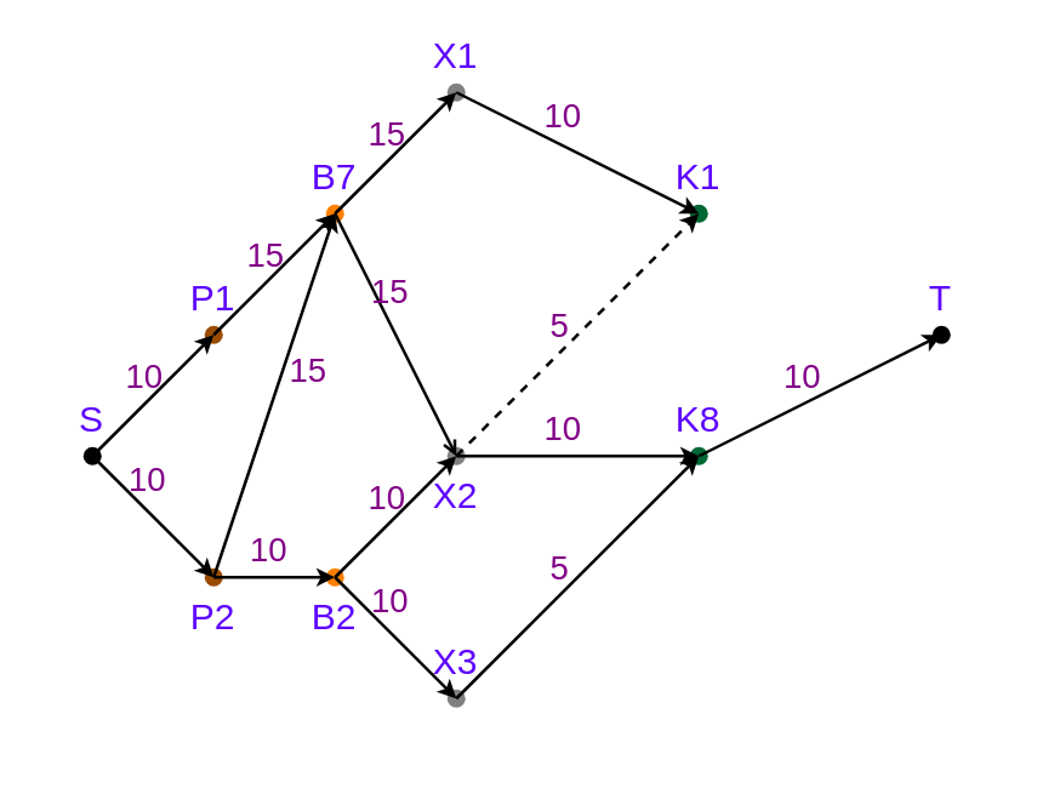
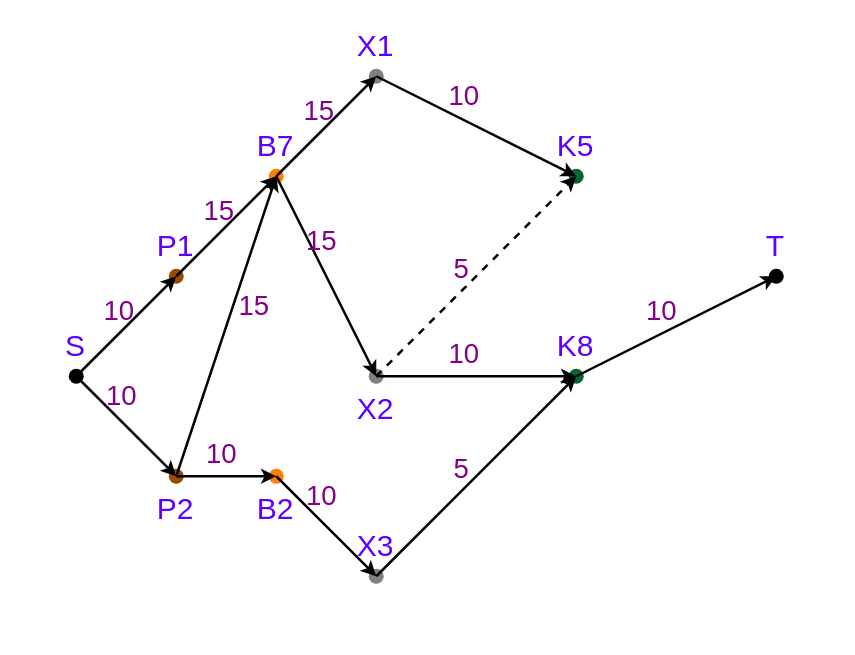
  <mxCell id="0" />
  <mxCell id="1" parent="0" />
  <mxCell id="2" value="P1" style="shape=waypoint;sketch=0;fillStyle=solid;size=6;pointerEvents=1;points=[];fillColor=none;resizable=0;rotatable=0;perimeter=centerPerimeter;snapToPoint=1;align=center;spacingRight=0;spacingBottom=25;fontColor=#5D00FF;strokeColor=#994C00;" parent="1" vertex="1"><mxGeometry x="60" y="100" width="20" height="20" as="geometry" /></mxCell>
  <mxCell id="3" value="S" style="shape=waypoint;sketch=0;fillStyle=solid;size=6;pointerEvents=1;points=[];fillColor=none;resizable=0;rotatable=0;perimeter=centerPerimeter;snapToPoint=1;align=center;spacingRight=0;spacingBottom=25;fontColor=#5D00FF;spacing=2;strokeWidth=1;" parent="1" vertex="1"><mxGeometry x="20" y="140" width="20" height="20" as="geometry" /></mxCell>
  <mxCell id="4" value="P2" style="shape=waypoint;sketch=0;fillStyle=solid;size=6;pointerEvents=1;points=[];fillColor=none;resizable=0;rotatable=0;perimeter=centerPerimeter;snapToPoint=1;align=center;spacingRight=0;spacingBottom=-25;fontColor=#5D00FF;strokeColor=#994C00;" parent="1" vertex="1"><mxGeometry x="60" y="180" width="20" height="20" as="geometry" /></mxCell>
  <mxCell id="5" value="B7" style="shape=waypoint;sketch=0;fillStyle=solid;size=6;pointerEvents=1;points=[];fillColor=none;resizable=0;rotatable=0;perimeter=centerPerimeter;snapToPoint=1;align=center;spacingRight=0;spacingBottom=25;fontColor=#5D00FF;spacing=2;strokeWidth=1;strokeColor=#FF8000;" parent="1" vertex="1"><mxGeometry x="100" y="60" width="20" height="20" as="geometry" /></mxCell>
  <mxCell id="6" value="B2" style="shape=waypoint;sketch=0;fillStyle=solid;size=6;pointerEvents=1;points=[];fillColor=none;resizable=0;rotatable=0;perimeter=centerPerimeter;snapToPoint=1;align=center;spacingRight=0;spacingBottom=-25;fontColor=#5D00FF;strokeColor=#FF8000;" parent="1" vertex="1"><mxGeometry x="100" y="180" width="20" height="20" as="geometry" /></mxCell>
  <mxCell id="7" value="X2" style="shape=waypoint;sketch=0;fillStyle=solid;size=6;pointerEvents=1;points=[];fillColor=none;resizable=0;rotatable=0;perimeter=centerPerimeter;snapToPoint=1;align=center;spacingRight=0;spacingBottom=-25;fontColor=#5D00FF;strokeColor=#808080;" parent="1" vertex="1"><mxGeometry x="140" y="140" width="20" height="20" as="geometry" /></mxCell>
  <mxCell id="8" value="X1" style="shape=waypoint;sketch=0;fillStyle=solid;size=6;pointerEvents=1;points=[];fillColor=none;resizable=0;rotatable=0;perimeter=centerPerimeter;snapToPoint=1;align=center;spacingRight=0;spacingBottom=25;fontColor=#5D00FF;spacing=2;strokeWidth=1;strokeColor=#808080;" parent="1" vertex="1"><mxGeometry x="140" y="20" width="20" height="20" as="geometry" /></mxCell>
  <mxCell id="9" value="X3" style="shape=waypoint;sketch=0;fillStyle=solid;size=6;pointerEvents=1;points=[];fillColor=none;resizable=0;rotatable=0;perimeter=centerPerimeter;snapToPoint=1;align=center;spacingRight=0;spacingBottom=25;fontColor=#5D00FF;strokeColor=#808080;" parent="1" vertex="1"><mxGeometry x="140" y="220" width="20" height="20" as="geometry" /></mxCell>
  <mxCell id="10" value="T" style="shape=waypoint;sketch=0;fillStyle=solid;size=6;pointerEvents=1;points=[];fillColor=none;resizable=0;rotatable=0;perimeter=centerPerimeter;snapToPoint=1;align=center;spacingRight=0;spacingBottom=25;fontColor=#5D00FF;" parent="1" vertex="1"><mxGeometry x="300" y="100" width="20" height="20" as="geometry" /></mxCell>
  <mxCell id="11" value="K8" style="shape=waypoint;sketch=0;fillStyle=solid;size=6;pointerEvents=1;points=[];fillColor=none;resizable=0;rotatable=0;perimeter=centerPerimeter;snapToPoint=1;align=center;spacingRight=0;spacingBottom=25;fontColor=#5D00FF;strokeColor=#006633;" parent="1" vertex="1"><mxGeometry x="220" y="140" width="20" height="20" as="geometry" /></mxCell>
- <mxCell id="12" value="K1" style="shape=waypoint;sketch=0;fillStyle=solid;size=6;pointerEvents=1;points=[];fillColor=none;resizable=0;rotatable=0;perimeter=centerPerimeter;snapToPoint=1;align=center;spacingRight=0;spacingBottom=25;fontColor=#5D00FF;strokeColor=#006633;" parent="1" vertex="1"><mxGeometry x="220" y="60" width="20" height="20" as="geometry" /></mxCell>
+ <mxCell id="12" value="K5" style="shape=waypoint;sketch=0;fillStyle=solid;size=6;pointerEvents=1;points=[];fillColor=none;resizable=0;rotatable=0;perimeter=centerPerimeter;snapToPoint=1;align=center;spacingRight=0;spacingBottom=25;fontColor=#5D00FF;strokeColor=#006633;" parent="1" vertex="1"><mxGeometry x="220" y="60" width="20" height="20" as="geometry" /></mxCell>
  <mxCell id="13" value="" style="endArrow=classic;html=1;rounded=0;endSize=3;" parent="1" source="3" target="2" edge="1"><mxGeometry width="50" height="50" relative="1" as="geometry"><mxPoint x="150" y="130" as="sourcePoint" /><mxPoint x="200" y="80" as="targetPoint" /></mxGeometry></mxCell>
  <mxCell id="14" value="10" style="edgeLabel;html=1;align=center;verticalAlign=bottom;resizable=0;points=[];labelBackgroundColor=none;labelBorderColor=none;textShadow=0;fontColor=#820187;labelPosition=center;verticalLabelPosition=top;" parent="13" vertex="1" connectable="0"><mxGeometry x="-0.149" y="1" relative="1" as="geometry"><mxPoint as="offset" /></mxGeometry></mxCell>
  <mxCell id="15" value="" style="endArrow=classic;html=1;rounded=0;endSize=3;" parent="1" source="3" target="4" edge="1"><mxGeometry width="50" height="50" relative="1" as="geometry"><mxPoint x="40" y="160" as="sourcePoint" /><mxPoint x="80" y="120" as="targetPoint" /></mxGeometry></mxCell>
  <mxCell id="16" value="10" style="edgeLabel;html=1;align=center;verticalAlign=bottom;resizable=0;points=[];labelBackgroundColor=none;labelBorderColor=none;textShadow=0;fontColor=#820187;labelPosition=center;verticalLabelPosition=top;" parent="15" vertex="1" connectable="0"><mxGeometry x="-0.149" y="1" relative="1" as="geometry"><mxPoint as="offset" /></mxGeometry></mxCell>
  <mxCell id="17" value="" style="endArrow=classic;html=1;rounded=0;exitX=0.69;exitY=0.46;exitDx=0;exitDy=0;exitPerimeter=0;endSize=3;" parent="1" source="2" target="5" edge="1"><mxGeometry width="50" height="50" relative="1" as="geometry"><mxPoint x="110" y="110" as="sourcePoint" /><mxPoint x="110" y="110" as="targetPoint" /></mxGeometry></mxCell>
  <mxCell id="18" value="15" style="edgeLabel;html=1;align=center;verticalAlign=bottom;resizable=0;points=[];labelBackgroundColor=none;labelBorderColor=none;textShadow=0;fontColor=#820187;labelPosition=center;verticalLabelPosition=top;" parent="17" vertex="1" connectable="0"><mxGeometry x="-0.149" y="1" relative="1" as="geometry"><mxPoint as="offset" /></mxGeometry></mxCell>
  <mxCell id="19" value="" style="endArrow=classic;html=1;rounded=0;endSize=3;" parent="1" source="4" target="6" edge="1"><mxGeometry width="50" height="50" relative="1" as="geometry"><mxPoint x="100" y="170" as="sourcePoint" /><mxPoint x="140" y="130" as="targetPoint" /></mxGeometry></mxCell>
  <mxCell id="20" value="10" style="edgeLabel;html=1;align=center;verticalAlign=bottom;resizable=0;points=[];labelBackgroundColor=none;labelBorderColor=none;textShadow=0;fontColor=#820187;labelPosition=center;verticalLabelPosition=top;" parent="19" vertex="1" connectable="0"><mxGeometry x="-0.149" y="1" relative="1" as="geometry"><mxPoint as="offset" /></mxGeometry></mxCell>
  <mxCell id="21" value="" style="endArrow=classic;html=1;rounded=0;endSize=3;" parent="1" source="9" target="11" edge="1"><mxGeometry width="50" height="50" relative="1" as="geometry"><mxPoint x="170" y="210" as="sourcePoint" /><mxPoint x="210" y="170" as="targetPoint" /></mxGeometry></mxCell>
  <mxCell id="22" value="5" style="edgeLabel;html=1;align=center;verticalAlign=bottom;resizable=0;points=[];labelBackgroundColor=none;labelBorderColor=none;textShadow=0;fontColor=#820187;labelPosition=center;verticalLabelPosition=top;" parent="21" vertex="1" connectable="0"><mxGeometry x="-0.149" y="1" relative="1" as="geometry"><mxPoint as="offset" /></mxGeometry></mxCell>
  <mxCell id="23" value="" style="endArrow=classic;html=1;rounded=0;endSize=3;" parent="1" source="11" target="10" edge="1"><mxGeometry width="50" height="50" relative="1" as="geometry"><mxPoint x="254.5" y="150" as="sourcePoint" /><mxPoint x="294.5" y="110" as="targetPoint" /></mxGeometry></mxCell>
  <mxCell id="24" value="10" style="edgeLabel;html=1;align=center;verticalAlign=bottom;resizable=0;points=[];labelBackgroundColor=none;labelBorderColor=none;textShadow=0;fontColor=#820187;labelPosition=center;verticalLabelPosition=top;" parent="23" vertex="1" connectable="0"><mxGeometry x="-0.149" y="1" relative="1" as="geometry"><mxPoint as="offset" /></mxGeometry></mxCell>
  <mxCell id="25" value="" style="endArrow=classic;html=1;rounded=0;endSize=3;" parent="1" source="8" target="12" edge="1"><mxGeometry width="50" height="50" relative="1" as="geometry"><mxPoint x="170" y="30" as="sourcePoint" /><mxPoint x="210" y="30" as="targetPoint" /></mxGeometry></mxCell>
  <mxCell id="26" value="10" style="edgeLabel;html=1;align=center;verticalAlign=bottom;resizable=0;points=[];labelBackgroundColor=none;labelBorderColor=none;textShadow=0;fontColor=#820187;labelPosition=center;verticalLabelPosition=top;" parent="25" vertex="1" connectable="0"><mxGeometry x="-0.149" y="1" relative="1" as="geometry"><mxPoint as="offset" /></mxGeometry></mxCell>
  <mxCell id="27" value="" style="endArrow=classic;html=1;rounded=0;endSize=3;" parent="1" source="5" target="8" edge="1"><mxGeometry width="50" height="50" relative="1" as="geometry"><mxPoint x="120" y="80" as="sourcePoint" /><mxPoint x="160" y="40" as="targetPoint" /></mxGeometry></mxCell>
  <mxCell id="28" value="15" style="edgeLabel;html=1;align=center;verticalAlign=bottom;resizable=0;points=[];labelBackgroundColor=none;labelBorderColor=none;textShadow=0;fontColor=#820187;labelPosition=center;verticalLabelPosition=top;" parent="27" vertex="1" connectable="0"><mxGeometry x="-0.149" y="1" relative="1" as="geometry"><mxPoint as="offset" /></mxGeometry></mxCell>
- <mxCell id="29" value="" style="endArrow=open;html=1;rounded=0;endSize=3;" parent="1" source="5" target="7" edge="1"><mxGeometry width="50" height="50" relative="1" as="geometry"><mxPoint x="120" y="100" as="sourcePoint" /><mxPoint x="160" y="100" as="targetPoint" /></mxGeometry></mxCell>
+ <mxCell id="29" value="" style="endArrow=classic;html=1;rounded=0;endSize=3;" parent="1" source="5" target="7" edge="1"><mxGeometry width="50" height="50" relative="1" as="geometry"><mxPoint x="120" y="100" as="sourcePoint" /><mxPoint x="160" y="100" as="targetPoint" /></mxGeometry></mxCell>
  <mxCell id="30" value="15" style="edgeLabel;html=1;align=center;verticalAlign=bottom;resizable=0;points=[];labelBackgroundColor=none;labelBorderColor=none;textShadow=0;fontColor=#820187;labelPosition=center;verticalLabelPosition=top;" parent="29" vertex="1" connectable="0"><mxGeometry x="-0.149" y="1" relative="1" as="geometry"><mxPoint as="offset" /></mxGeometry></mxCell>
  <mxCell id="31" value="" style="endArrow=classic;html=1;rounded=0;endSize=3;" parent="1" source="6" target="9" edge="1"><mxGeometry width="50" height="50" relative="1" as="geometry"><mxPoint x="90" y="210" as="sourcePoint" /><mxPoint x="130" y="210" as="targetPoint" /></mxGeometry></mxCell>
  <mxCell id="32" value="10" style="edgeLabel;html=1;align=center;verticalAlign=bottom;resizable=0;points=[];labelBackgroundColor=none;labelBorderColor=none;textShadow=0;fontColor=#820187;labelPosition=center;verticalLabelPosition=top;" parent="31" vertex="1" connectable="0"><mxGeometry x="-0.149" y="1" relative="1" as="geometry"><mxPoint as="offset" /></mxGeometry></mxCell>
- <mxCell id="33" value="" style="endArrow=classic;html=1;rounded=0;endSize=3;" parent="1" source="6" target="7" edge="1"><mxGeometry width="50" height="50" relative="1" as="geometry"><mxPoint x="100" y="220" as="sourcePoint" /><mxPoint x="140" y="220" as="targetPoint" /></mxGeometry></mxCell>
- <mxCell id="34" value="10" style="edgeLabel;html=1;align=center;verticalAlign=bottom;resizable=0;points=[];labelBackgroundColor=none;labelBorderColor=none;textShadow=0;fontColor=#820187;labelPosition=center;verticalLabelPosition=top;" parent="33" vertex="1" connectable="0"><mxGeometry x="-0.149" y="1" relative="1" as="geometry"><mxPoint as="offset" /></mxGeometry></mxCell>
  <mxCell id="35" value="" style="endArrow=classic;html=1;rounded=0;endSize=3;" parent="1" source="4" target="5" edge="1"><mxGeometry width="50" height="50" relative="1" as="geometry"><mxPoint x="90" y="130" as="sourcePoint" /><mxPoint x="130" y="90" as="targetPoint" /></mxGeometry></mxCell>
  <mxCell id="36" value="15" style="edgeLabel;html=1;align=center;verticalAlign=bottom;resizable=0;points=[];labelBackgroundColor=none;labelBorderColor=none;textShadow=0;fontColor=#820187;labelPosition=center;verticalLabelPosition=top;" parent="35" vertex="1" connectable="0"><mxGeometry x="-0.149" y="1" relative="1" as="geometry"><mxPoint x="14" y="-8" as="offset" /></mxGeometry></mxCell>
  <mxCell id="37" value="" style="endArrow=classic;html=1;rounded=0;endSize=3;dashed=1;" parent="1" source="7" target="12" edge="1"><mxGeometry width="50" height="50" relative="1" as="geometry"><mxPoint x="160" y="240" as="sourcePoint" /><mxPoint x="240" y="160" as="targetPoint" /></mxGeometry></mxCell>
  <mxCell id="38" value="5" style="edgeLabel;html=1;align=center;verticalAlign=bottom;resizable=0;points=[];labelBackgroundColor=none;labelBorderColor=none;textShadow=0;fontColor=#820187;labelPosition=center;verticalLabelPosition=top;" parent="37" vertex="1" connectable="0"><mxGeometry x="-0.149" y="1" relative="1" as="geometry"><mxPoint as="offset" /></mxGeometry></mxCell>
  <mxCell id="39" value="" style="endArrow=classic;html=1;rounded=0;endSize=3;" parent="1" source="7" target="11" edge="1"><mxGeometry width="50" height="50" relative="1" as="geometry"><mxPoint x="170" y="250" as="sourcePoint" /><mxPoint x="250" y="170" as="targetPoint" /></mxGeometry></mxCell>
  <mxCell id="40" value="10" style="edgeLabel;html=1;align=center;verticalAlign=bottom;resizable=0;points=[];labelBackgroundColor=none;labelBorderColor=none;textShadow=0;fontColor=#820187;labelPosition=center;verticalLabelPosition=top;" parent="39" vertex="1" connectable="0"><mxGeometry x="-0.149" y="1" relative="1" as="geometry"><mxPoint as="offset" /></mxGeometry></mxCell>
